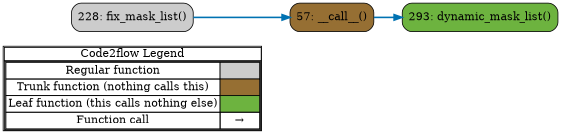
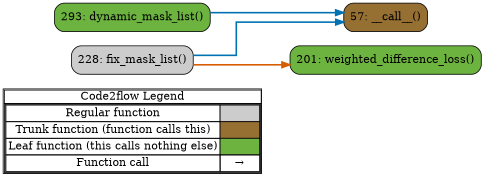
  digraph {
    concentrate=true
    rankdir=LR
    splines=ortho
    node [shape=rect fillcolor="#6db33f" style="rounded,filled"]
    edge [color="#0072B2" penwidth=2]
-   n1 [label=<         <table cellspacing="0" cellpadding="0" border="1"><tr><td>Code2flow Legend</td></tr><tr><td>         <table cellspacing="0">         <tr><td>Regular function</td><td width="50px" bgcolor='#cccccc'></td></tr>         <tr><td>Trunk function (nothing calls this)</td><td bgcolor='#966F33'></td></tr>         <tr><td>Leaf function (this calls nothing else)</td><td bgcolor='#6db33f'></td></tr>         <tr><td>Function call</td><td><font color='black'>&#8594;</font></td></tr>         </table></td></tr></table>         > margin=0 shape=none fillcolor="" style=""]
+   n1 [label=<         <table cellspacing="0" cellpadding="0" border="1"><tr><td>Code2flow Legend</td></tr><tr><td>         <table cellspacing="0">         <tr><td>Regular function</td><td width="50px" bgcolor='#cccccc'></td></tr>         <tr><td>Trunk function (function calls this)</td><td bgcolor='#966F33'></td></tr>         <tr><td>Leaf function (this calls nothing else)</td><td bgcolor='#6db33f'></td></tr>         <tr><td>Function call</td><td><font color='black'>&#8594;</font></td></tr>         </table></td></tr></table>         > margin=0 shape=none fillcolor="" style=""]
    n2 [fillcolor="#966F33" label="57: __call__()"]
    n3 [label="293: dynamic_mask_list()"]
    n4 [fillcolor="#cccccc" label="228: fix_mask_list()"]
+   n5 [label="201: weighted_difference_loss()"]
    subgraph sub_1 {
      label=legend
      rank=min
      n1
    }
    subgraph sub_2 {
      label="File: Loss_Function"
      style=dotted
      subgraph sub_3 {
        label="Class: AcumulatedLoss"
        style=dotted
        n2
        n3
        n4
+       n5
      }
    }
-   n2 -> n3
+   n3 -> n2
    n4 -> n2
+   n4 -> n5 [color="#D55E00"]
+   n4 -> n5 [color="#D55E00"]
  }
